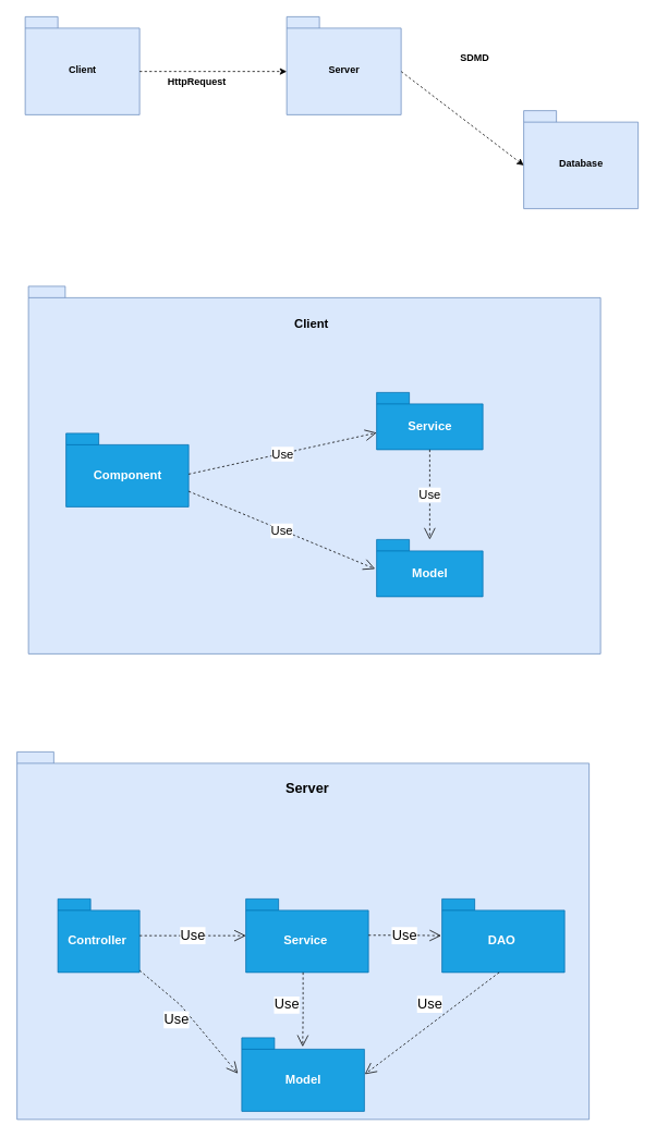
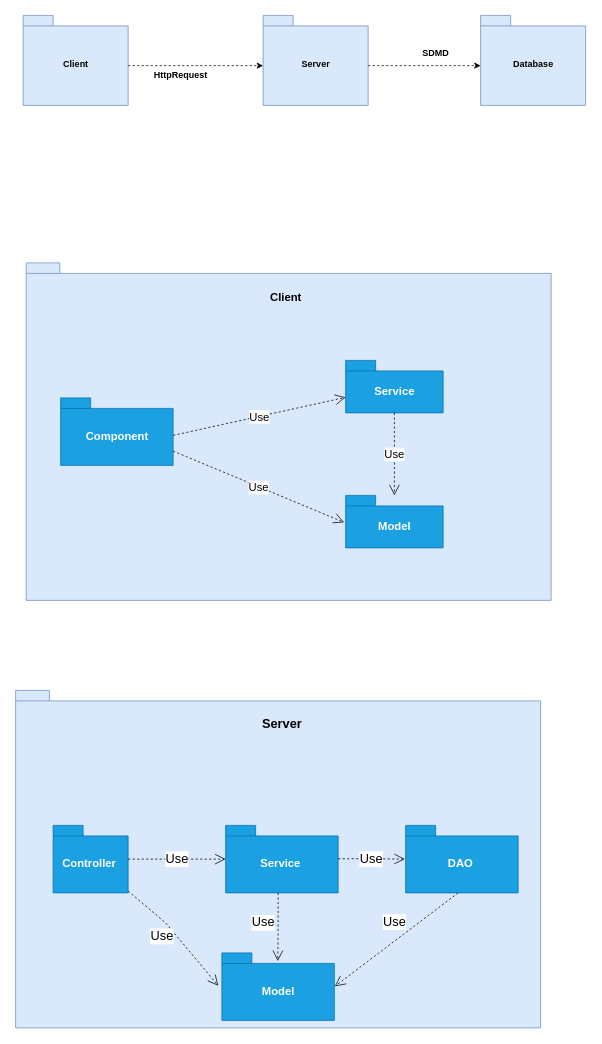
  <mxCell id="0" />
  <mxCell id="1" parent="0" />
  <mxCell id="2" value="Server" style="shape=folder;fontStyle=1;spacingTop=10;tabWidth=40;tabHeight=14;tabPosition=left;html=1;fillColor=#dae8fc;strokeColor=#6c8ebf;" parent="1" vertex="1"><mxGeometry x="350" y="20" width="140" height="120" as="geometry" /></mxCell>
- <mxCell id="3" value="Database" style="shape=folder;fontStyle=1;spacingTop=10;tabWidth=40;tabHeight=14;tabPosition=left;html=1;fillColor=#dae8fc;strokeColor=#6c8ebf;" parent="1" vertex="1"><mxGeometry x="640" y="135" width="140" height="120" as="geometry" /></mxCell>
+ <mxCell id="3" value="Database" style="shape=folder;fontStyle=1;spacingTop=10;tabWidth=40;tabHeight=14;tabPosition=left;html=1;fillColor=#dae8fc;strokeColor=#6c8ebf;" parent="1" vertex="1"><mxGeometry x="640" y="20" width="140" height="120" as="geometry" /></mxCell>
  <mxCell id="4" value="Client" style="shape=folder;fontStyle=1;spacingTop=10;tabWidth=40;tabHeight=14;tabPosition=left;html=1;fillColor=#dae8fc;strokeColor=#6c8ebf;" parent="1" vertex="1"><mxGeometry x="30" y="20" width="140" height="120" as="geometry" /></mxCell>
  <mxCell id="5" value="" style="shape=folder;fontStyle=1;spacingTop=10;tabWidth=40;tabHeight=14;tabPosition=left;html=1;fillColor=#dae8fc;strokeColor=#6c8ebf;" parent="1" vertex="1"><mxGeometry x="34" y="350" width="700" height="450" as="geometry" /></mxCell>
  <mxCell id="6" value="" style="endArrow=classic;html=1;rounded=0;dashed=1;exitX=0;exitY=0;exitDx=140;exitDy=67;exitPerimeter=0;entryX=0;entryY=0;entryDx=0;entryDy=67;entryPerimeter=0;" parent="1" source="4" target="2" edge="1"><mxGeometry width="50" height="50" relative="1" as="geometry"><mxPoint x="170" y="97" as="sourcePoint" /><mxPoint x="370" y="-50" as="targetPoint" /></mxGeometry></mxCell>
  <mxCell id="7" value="" style="endArrow=classic;html=1;rounded=0;dashed=1;exitX=0;exitY=0;exitDx=140;exitDy=67;exitPerimeter=0;entryX=0;entryY=0;entryDx=0;entryDy=67;entryPerimeter=0;" parent="1" source="2" target="3" edge="1"><mxGeometry width="50" height="50" relative="1" as="geometry"><mxPoint x="510" y="84.96" as="sourcePoint" /><mxPoint x="737.02" y="-60" as="targetPoint" /></mxGeometry></mxCell>
  <mxCell id="8" value="&lt;b&gt;HttpRequest&lt;/b&gt;" style="text;html=1;align=center;verticalAlign=middle;resizable=0;points=[];autosize=1;strokeColor=none;fillColor=none;" parent="1" vertex="1"><mxGeometry x="195" y="85" width="90" height="30" as="geometry" /></mxCell>
  <mxCell id="9" value="&lt;b&gt;SDMD&lt;/b&gt;" style="text;html=1;align=center;verticalAlign=middle;resizable=0;points=[];autosize=1;strokeColor=none;fillColor=none;" parent="1" vertex="1"><mxGeometry x="550" y="55" width="60" height="30" as="geometry" /></mxCell>
  <mxCell id="10" value="&lt;b&gt;&lt;font style=&quot;font-size: 15px;&quot;&gt;Client&lt;/font&gt;&lt;/b&gt;" style="text;html=1;align=center;verticalAlign=middle;resizable=0;points=[];autosize=1;strokeColor=none;fillColor=none;" parent="1" vertex="1"><mxGeometry x="345" y="380" width="70" height="30" as="geometry" /></mxCell>
  <mxCell id="11" value="Service" style="shape=folder;fontStyle=1;spacingTop=10;tabWidth=40;tabHeight=14;tabPosition=left;html=1;fontSize=15;fillColor=#1ba1e2;fontColor=#ffffff;strokeColor=#006EAF;" parent="1" vertex="1"><mxGeometry x="460" y="480" width="130" height="70" as="geometry" /></mxCell>
  <mxCell id="12" value="Component" style="shape=folder;fontStyle=1;spacingTop=10;tabWidth=40;tabHeight=14;tabPosition=left;html=1;fontSize=15;fillColor=#1ba1e2;strokeColor=#006EAF;fontColor=#ffffff;" parent="1" vertex="1"><mxGeometry x="80" y="530" width="150" height="90" as="geometry" /></mxCell>
  <mxCell id="13" value="Model" style="shape=folder;fontStyle=1;spacingTop=10;tabWidth=40;tabHeight=14;tabPosition=left;html=1;fontSize=15;fillColor=#1ba1e2;fontColor=#ffffff;strokeColor=#006EAF;" parent="1" vertex="1"><mxGeometry x="460" y="660" width="130" height="70" as="geometry" /></mxCell>
  <mxCell id="14" value="Use" style="endArrow=open;endSize=12;dashed=1;html=1;rounded=0;fontSize=15;" parent="1" target="11" edge="1"><mxGeometry width="160" relative="1" as="geometry"><mxPoint x="230" y="580" as="sourcePoint" /><mxPoint x="390" y="580" as="targetPoint" /></mxGeometry></mxCell>
  <mxCell id="15" value="Use" style="endArrow=open;endSize=12;dashed=1;html=1;rounded=0;fontSize=15;entryX=-0.015;entryY=0.514;entryDx=0;entryDy=0;entryPerimeter=0;exitX=0;exitY=0;exitDx=150;exitDy=71;exitPerimeter=0;" parent="1" source="12" target="13" edge="1"><mxGeometry width="160" relative="1" as="geometry"><mxPoint x="240" y="590" as="sourcePoint" /><mxPoint x="460" y="539.825" as="targetPoint" /></mxGeometry></mxCell>
  <mxCell id="16" value="" style="shape=folder;fontStyle=1;spacingTop=10;tabWidth=40;tabHeight=14;tabPosition=left;html=1;fillColor=#dae8fc;strokeColor=#6c8ebf;" parent="1" vertex="1"><mxGeometry x="20" y="920" width="700" height="450" as="geometry" /></mxCell>
  <mxCell id="17" value="&lt;b&gt;&lt;font style=&quot;font-size: 17px;&quot;&gt;Server&lt;/font&gt;&lt;/b&gt;" style="text;html=1;align=center;verticalAlign=middle;resizable=0;points=[];autosize=1;strokeColor=none;fillColor=none;fontSize=15;" parent="1" vertex="1"><mxGeometry x="335" y="950" width="80" height="30" as="geometry" /></mxCell>
  <mxCell id="18" value="Use" style="endArrow=open;endSize=12;dashed=1;html=1;rounded=0;fontSize=15;exitX=0.5;exitY=1;exitDx=0;exitDy=0;exitPerimeter=0;" parent="1" source="11" target="13" edge="1"><mxGeometry width="160" relative="1" as="geometry"><mxPoint x="240" y="590" as="sourcePoint" /><mxPoint x="470" y="539.322" as="targetPoint" /></mxGeometry></mxCell>
  <mxCell id="19" value="Controller&amp;nbsp;" style="shape=folder;fontStyle=1;spacingTop=10;tabWidth=40;tabHeight=14;tabPosition=left;html=1;fontSize=15;fillColor=#1ba1e2;strokeColor=#006EAF;fontColor=#ffffff;" parent="1" vertex="1"><mxGeometry x="70" y="1100" width="100" height="90" as="geometry" /></mxCell>
  <mxCell id="20" value="DAO&amp;nbsp;" style="shape=folder;fontStyle=1;spacingTop=10;tabWidth=40;tabHeight=14;tabPosition=left;html=1;fontSize=15;fillColor=#1ba1e2;strokeColor=#006EAF;fontColor=#ffffff;" parent="1" vertex="1"><mxGeometry x="540" y="1100" width="150" height="90" as="geometry" /></mxCell>
  <mxCell id="21" value="Service&amp;nbsp;" style="shape=folder;fontStyle=1;spacingTop=10;tabWidth=40;tabHeight=14;tabPosition=left;html=1;fontSize=15;fillColor=#1ba1e2;strokeColor=#006EAF;fontColor=#ffffff;" parent="1" vertex="1"><mxGeometry x="300" y="1100" width="150" height="90" as="geometry" /></mxCell>
  <mxCell id="22" value="Use" style="endArrow=open;endSize=12;dashed=1;html=1;rounded=0;fontSize=17;" parent="1" source="19" target="21" edge="1"><mxGeometry width="160" relative="1" as="geometry"><mxPoint x="240" y="1140" as="sourcePoint" /><mxPoint x="240" y="1275.03" as="targetPoint" /><Array as="points"><mxPoint x="270" y="1145" /></Array></mxGeometry></mxCell>
  <mxCell id="23" value="Use" style="endArrow=open;endSize=12;dashed=1;html=1;rounded=0;fontSize=17;entryX=-0.007;entryY=0.5;entryDx=0;entryDy=0;entryPerimeter=0;" parent="1" target="20" edge="1"><mxGeometry width="160" relative="1" as="geometry"><mxPoint x="450" y="1144.5" as="sourcePoint" /><mxPoint x="530" y="1144.5" as="targetPoint" /><Array as="points"><mxPoint x="500" y="1144.5" /></Array></mxGeometry></mxCell>
  <mxCell id="24" value="Model" style="shape=folder;fontStyle=1;spacingTop=10;tabWidth=40;tabHeight=14;tabPosition=left;html=1;fontSize=15;fillColor=#1ba1e2;strokeColor=#006EAF;fontColor=#ffffff;" vertex="1" parent="1"><mxGeometry x="295" y="1270" width="150" height="90" as="geometry" /></mxCell>
  <mxCell id="25" value="Use" style="endArrow=open;endSize=12;dashed=1;html=1;rounded=0;fontSize=17;entryX=-0.032;entryY=0.487;entryDx=0;entryDy=0;entryPerimeter=0;" edge="1" parent="1" source="19" target="24"><mxGeometry x="-0.128" y="-15" width="160" relative="1" as="geometry"><mxPoint x="170" y="1230" as="sourcePoint" /><mxPoint x="250" y="1230" as="targetPoint" /><Array as="points"><mxPoint x="220" y="1230" /></Array><mxPoint as="offset" /></mxGeometry></mxCell>
  <mxCell id="26" value="Use" style="endArrow=open;endSize=12;dashed=1;html=1;rounded=0;fontSize=17;entryX=0.497;entryY=0.122;entryDx=0;entryDy=0;entryPerimeter=0;" edge="1" parent="1" target="24"><mxGeometry x="-0.121" y="-20" width="160" relative="1" as="geometry"><mxPoint x="370" y="1190" as="sourcePoint" /><mxPoint x="472.5" y="1314" as="targetPoint" /><Array as="points"><mxPoint x="370" y="1240" /></Array><mxPoint as="offset" /></mxGeometry></mxCell>
  <mxCell id="27" value="Use" style="endArrow=open;endSize=12;dashed=1;html=1;rounded=0;fontSize=17;entryX=1.004;entryY=0.496;entryDx=0;entryDy=0;entryPerimeter=0;" edge="1" parent="1" target="24"><mxGeometry x="-0.121" y="-20" width="160" relative="1" as="geometry"><mxPoint x="610" y="1190" as="sourcePoint" /><mxPoint x="610" y="1281" as="targetPoint" /><Array as="points" /><mxPoint as="offset" /></mxGeometry></mxCell>
